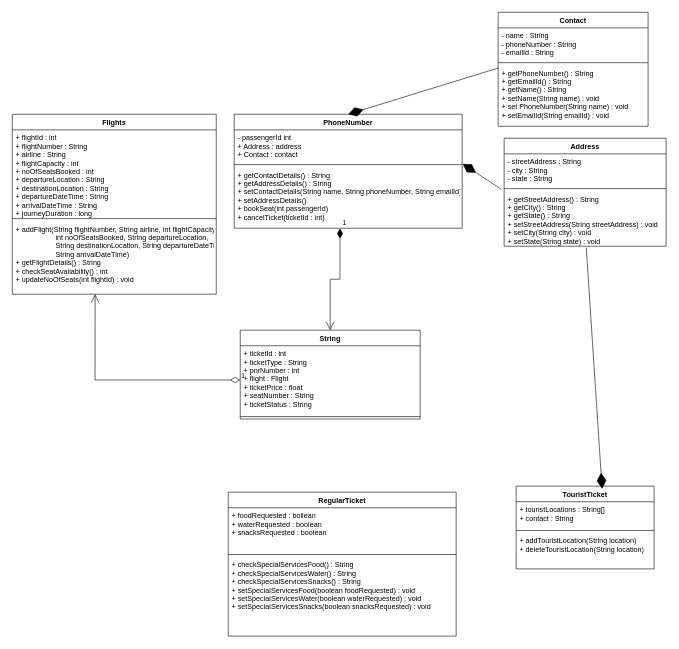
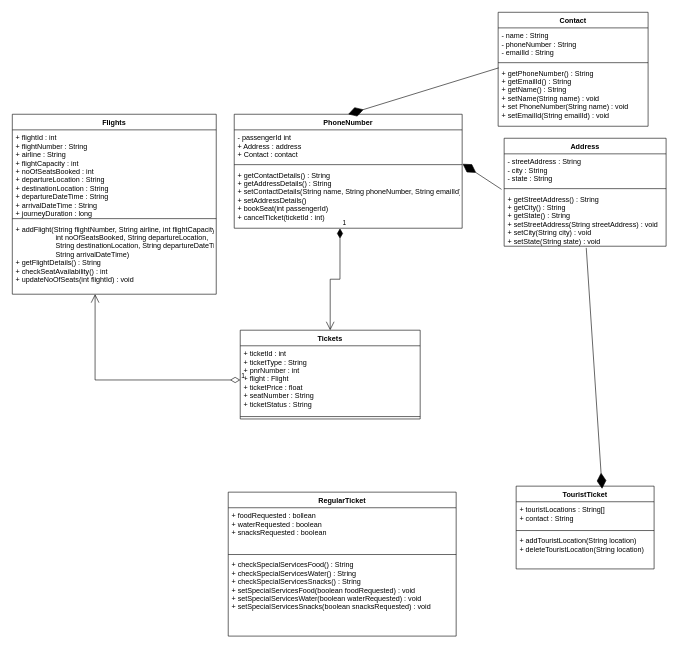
  <mxCell id="0" />
  <mxCell id="1" parent="0" />
  <mxCell id="2" value="PhoneNumber" style="swimlane;fontStyle=1;align=center;verticalAlign=top;childLayout=stackLayout;horizontal=1;startSize=26;horizontalStack=0;resizeParent=1;resizeParentMax=0;resizeLast=0;collapsible=1;marginBottom=0;" parent="1" vertex="1"><mxGeometry x="390" y="190" width="380" height="190" as="geometry" /></mxCell>
  <mxCell id="3" value="- passengerId int&#10;+ Address : address&#10;+ Contact : contact" style="text;strokeColor=none;fillColor=none;align=left;verticalAlign=top;spacingLeft=4;spacingRight=4;overflow=hidden;rotatable=0;points=[[0,0.5],[1,0.5]];portConstraint=eastwest;" parent="2" vertex="1"><mxGeometry y="26" width="380" height="54" as="geometry" /></mxCell>
  <mxCell id="4" value="" style="line;strokeWidth=1;fillColor=none;align=left;verticalAlign=middle;spacingTop=-1;spacingLeft=3;spacingRight=3;rotatable=0;labelPosition=right;points=[];portConstraint=eastwest;" parent="2" vertex="1"><mxGeometry y="80" width="380" height="8" as="geometry" /></mxCell>
  <mxCell id="5" value="+ getContactDetails() : String&#10;+ getAddressDetails() : String&#10;+ setContactDetails(String name, String phoneNumber, String emailId) : void&#10;+ setAddressDetails()&#10;+ bookSeat(int passengerId)&#10;+ cancelTicket(ticketId : int)" style="text;strokeColor=none;fillColor=none;align=left;verticalAlign=top;spacingLeft=4;spacingRight=4;overflow=hidden;rotatable=0;points=[[0,0.5],[1,0.5]];portConstraint=eastwest;" parent="2" vertex="1"><mxGeometry y="88" width="380" height="102" as="geometry" /></mxCell>
  <mxCell id="6" value="Flights" style="swimlane;fontStyle=1;align=center;verticalAlign=top;childLayout=stackLayout;horizontal=1;startSize=26;horizontalStack=0;resizeParent=1;resizeParentMax=0;resizeLast=0;collapsible=1;marginBottom=0;" parent="1" vertex="1"><mxGeometry x="20" y="190" width="340" height="300" as="geometry" /></mxCell>
  <mxCell id="7" value="+ flightId : int&#10;+ flightNumber : String&#10;+ airline : String&#10;+ flightCapacity : int&#10;+ noOfSeatsBooked : int&#10;+ departureLocation : String&#10;+ destinationLocation : String&#10;+ departureDateTime : String&#10;+ arrivalDateTime : String&#10;+ journeyDuration : long" style="text;strokeColor=none;fillColor=none;align=left;verticalAlign=top;spacingLeft=4;spacingRight=4;overflow=hidden;rotatable=0;points=[[0,0.5],[1,0.5]];portConstraint=eastwest;" parent="6" vertex="1"><mxGeometry y="26" width="340" height="144" as="geometry" /></mxCell>
  <mxCell id="8" value="" style="line;strokeWidth=1;fillColor=none;align=left;verticalAlign=middle;spacingTop=-1;spacingLeft=3;spacingRight=3;rotatable=0;labelPosition=right;points=[];portConstraint=eastwest;" parent="6" vertex="1"><mxGeometry y="170" width="340" height="8" as="geometry" /></mxCell>
  <mxCell id="9" value="+ addFlight(String flightNumber, String airline, int flightCapacity,&#10;                    int noOfSeatsBooked, String departureLocation,&#10;                    String destinationLocation, String departureDateTime,&#10;                    String arrivalDateTime)&#10;+ getFlightDetails() : String&#10;+ checkSeatAvailability() : int&#10;+ updateNoOfSeats(int flightId) : void" style="text;strokeColor=none;fillColor=none;align=left;verticalAlign=top;spacingLeft=4;spacingRight=4;overflow=hidden;rotatable=0;points=[[0,0.5],[1,0.5]];portConstraint=eastwest;" parent="6" vertex="1"><mxGeometry y="178" width="340" height="122" as="geometry" /></mxCell>
- <mxCell id="10" value="String" style="swimlane;fontStyle=1;align=center;verticalAlign=top;childLayout=stackLayout;horizontal=1;startSize=26;horizontalStack=0;resizeParent=1;resizeParentMax=0;resizeLast=0;collapsible=1;marginBottom=0;" parent="1" vertex="1"><mxGeometry x="400" y="550" width="300" height="148" as="geometry" /></mxCell>
+ <mxCell id="10" value="Tickets" style="swimlane;fontStyle=1;align=center;verticalAlign=top;childLayout=stackLayout;horizontal=1;startSize=26;horizontalStack=0;resizeParent=1;resizeParentMax=0;resizeLast=0;collapsible=1;marginBottom=0;" parent="1" vertex="1"><mxGeometry x="400" y="550" width="300" height="148" as="geometry" /></mxCell>
  <mxCell id="11" value="+ ticketId : int&#10;+ ticketType : String&#10;+ pnrNumber : int&#10;+ flight : Flight&#10;+ ticketPrice : float&#10;+ seatNumber : String&#10;+ ticketStatus : String&#10;" style="text;strokeColor=none;fillColor=none;align=left;verticalAlign=top;spacingLeft=4;spacingRight=4;overflow=hidden;rotatable=0;points=[[0,0.5],[1,0.5]];portConstraint=eastwest;" parent="10" vertex="1"><mxGeometry y="26" width="300" height="114" as="geometry" /></mxCell>
  <mxCell id="12" value="" style="line;strokeWidth=1;fillColor=none;align=left;verticalAlign=middle;spacingTop=-1;spacingLeft=3;spacingRight=3;rotatable=0;labelPosition=right;points=[];portConstraint=eastwest;" parent="10" vertex="1"><mxGeometry y="140" width="300" height="8" as="geometry" /></mxCell>
  <mxCell id="13" value="RegularTicket" style="swimlane;fontStyle=1;align=center;verticalAlign=top;childLayout=stackLayout;horizontal=1;startSize=26;horizontalStack=0;resizeParent=1;resizeParentMax=0;resizeLast=0;collapsible=1;marginBottom=0;" parent="1" vertex="1"><mxGeometry x="380" y="820" width="380" height="240" as="geometry" /></mxCell>
  <mxCell id="14" value="+ foodRequested : bollean&#10;+ waterRequested : boolean&#10;+ snacksRequested : boolean&#10;" style="text;strokeColor=none;fillColor=none;align=left;verticalAlign=top;spacingLeft=4;spacingRight=4;overflow=hidden;rotatable=0;points=[[0,0.5],[1,0.5]];portConstraint=eastwest;" parent="13" vertex="1"><mxGeometry y="26" width="380" height="74" as="geometry" /></mxCell>
  <mxCell id="15" value="" style="line;strokeWidth=1;fillColor=none;align=left;verticalAlign=middle;spacingTop=-1;spacingLeft=3;spacingRight=3;rotatable=0;labelPosition=right;points=[];portConstraint=eastwest;" parent="13" vertex="1"><mxGeometry y="100" width="380" height="8" as="geometry" /></mxCell>
  <mxCell id="16" value="+ checkSpecialServicesFood() : String&#10;+ checkSpecialServicesWater() : String&#10;+ checkSpecialServicesSnacks() : String&#10;+ setSpecialServicesFood(boolean foodRequested) : void&#10;+ setSpecialServicesWater(boolean waterRequested) : void&#10;+ setSpecialServicesSnacks(boolean snacksRequested) : void" style="text;strokeColor=none;fillColor=none;align=left;verticalAlign=top;spacingLeft=4;spacingRight=4;overflow=hidden;rotatable=0;points=[[0,0.5],[1,0.5]];portConstraint=eastwest;" parent="13" vertex="1"><mxGeometry y="108" width="380" height="132" as="geometry" /></mxCell>
  <mxCell id="17" value="TouristTicket" style="swimlane;fontStyle=1;align=center;verticalAlign=top;childLayout=stackLayout;horizontal=1;startSize=26;horizontalStack=0;resizeParent=1;resizeParentMax=0;resizeLast=0;collapsible=1;marginBottom=0;" parent="1" vertex="1"><mxGeometry x="860" y="810" width="230" height="138" as="geometry" /></mxCell>
  <mxCell id="18" value="+ touristLocations : String[]&#10;+ contact : String" style="text;strokeColor=none;fillColor=none;align=left;verticalAlign=top;spacingLeft=4;spacingRight=4;overflow=hidden;rotatable=0;points=[[0,0.5],[1,0.5]];portConstraint=eastwest;" parent="17" vertex="1"><mxGeometry y="26" width="230" height="44" as="geometry" /></mxCell>
  <mxCell id="19" value="" style="line;strokeWidth=1;fillColor=none;align=left;verticalAlign=middle;spacingTop=-1;spacingLeft=3;spacingRight=3;rotatable=0;labelPosition=right;points=[];portConstraint=eastwest;" parent="17" vertex="1"><mxGeometry y="70" width="230" height="8" as="geometry" /></mxCell>
  <mxCell id="20" value="+ addTouristLocation(String location)&#10;+ deleteTouristLocation(String location)" style="text;strokeColor=none;fillColor=none;align=left;verticalAlign=top;spacingLeft=4;spacingRight=4;overflow=hidden;rotatable=0;points=[[0,0.5],[1,0.5]];portConstraint=eastwest;" parent="17" vertex="1"><mxGeometry y="78" width="230" height="60" as="geometry" /></mxCell>
  <mxCell id="21" value="Address" style="swimlane;fontStyle=1;align=center;verticalAlign=top;childLayout=stackLayout;horizontal=1;startSize=26;horizontalStack=0;resizeParent=1;resizeParentMax=0;resizeLast=0;collapsible=1;marginBottom=0;" parent="1" vertex="1"><mxGeometry x="840" y="230" width="270" height="180" as="geometry" /></mxCell>
  <mxCell id="22" value="- streetAddress : String&#10;- city : String&#10;- state : String" style="text;strokeColor=none;fillColor=none;align=left;verticalAlign=top;spacingLeft=4;spacingRight=4;overflow=hidden;rotatable=0;points=[[0,0.5],[1,0.5]];portConstraint=eastwest;" parent="21" vertex="1"><mxGeometry y="26" width="270" height="54" as="geometry" /></mxCell>
  <mxCell id="23" value="" style="line;strokeWidth=1;fillColor=none;align=left;verticalAlign=middle;spacingTop=-1;spacingLeft=3;spacingRight=3;rotatable=0;labelPosition=right;points=[];portConstraint=eastwest;" parent="21" vertex="1"><mxGeometry y="80" width="270" height="8" as="geometry" /></mxCell>
  <mxCell id="24" value="+ getStreetAddress() : String&#10;+ getCity() : String&#10;+ getState() : String&#10;+ setStreetAddress(String streetAddress) : void&#10;+ setCity(String city) : void&#10;+ setState(String state) : void" style="text;strokeColor=none;fillColor=none;align=left;verticalAlign=top;spacingLeft=4;spacingRight=4;overflow=hidden;rotatable=0;points=[[0,0.5],[1,0.5]];portConstraint=eastwest;" parent="21" vertex="1"><mxGeometry y="88" width="270" height="92" as="geometry" /></mxCell>
  <mxCell id="25" value="" style="endArrow=diamondThin;endFill=1;endSize=24;html=1;rounded=0;exitX=-0.016;exitY=-0.03;exitDx=0;exitDy=0;exitPerimeter=0;entryX=1.002;entryY=1.05;entryDx=0;entryDy=0;entryPerimeter=0;" parent="1" source="24" target="3" edge="1"><mxGeometry width="160" relative="1" as="geometry"><mxPoint x="690" y="800" as="sourcePoint" /><mxPoint x="730" y="490" as="targetPoint" /></mxGeometry></mxCell>
  <mxCell id="26" value="1" style="endArrow=open;html=1;endSize=12;startArrow=diamondThin;startSize=14;startFill=0;edgeStyle=orthogonalEdgeStyle;align=left;verticalAlign=bottom;rounded=0;entryX=0.406;entryY=1;entryDx=0;entryDy=0;entryPerimeter=0;exitX=0;exitY=0.5;exitDx=0;exitDy=0;" parent="1" source="11" target="9" edge="1"><mxGeometry x="-1" y="3" relative="1" as="geometry"><mxPoint x="200" y="620" as="sourcePoint" /><mxPoint x="440" y="550" as="targetPoint" /></mxGeometry></mxCell>
  <mxCell id="27" value="1" style="endArrow=open;html=1;endSize=12;startArrow=diamondThin;startSize=14;startFill=1;edgeStyle=orthogonalEdgeStyle;align=left;verticalAlign=bottom;rounded=0;exitX=0.464;exitY=1.003;exitDx=0;exitDy=0;exitPerimeter=0;" parent="1" source="5" target="10" edge="1"><mxGeometry x="-1" y="3" relative="1" as="geometry"><mxPoint x="540" y="550" as="sourcePoint" /><mxPoint x="540" y="610" as="targetPoint" /></mxGeometry></mxCell>
  <mxCell id="28" value="Contact" style="swimlane;fontStyle=1;align=center;verticalAlign=top;childLayout=stackLayout;horizontal=1;startSize=26;horizontalStack=0;resizeParent=1;resizeParentMax=0;resizeLast=0;collapsible=1;marginBottom=0;" parent="1" vertex="1"><mxGeometry x="830" y="20" width="250" height="190" as="geometry" /></mxCell>
  <mxCell id="29" value="- name : String&#10;- phoneNumber : String&#10;- emailId : String&#10;" style="text;strokeColor=none;fillColor=none;align=left;verticalAlign=top;spacingLeft=4;spacingRight=4;overflow=hidden;rotatable=0;points=[[0,0.5],[1,0.5]];portConstraint=eastwest;" parent="28" vertex="1"><mxGeometry y="26" width="250" height="54" as="geometry" /></mxCell>
  <mxCell id="30" value="" style="line;strokeWidth=1;fillColor=none;align=left;verticalAlign=middle;spacingTop=-1;spacingLeft=3;spacingRight=3;rotatable=0;labelPosition=right;points=[];portConstraint=eastwest;" parent="28" vertex="1"><mxGeometry y="80" width="250" height="8" as="geometry" /></mxCell>
  <mxCell id="31" value="+ getPhoneNumber() : String&#10;+ getEmailId() : String&#10;+ getName() : String&#10;+ setName(String name) : void&#10;+ set PhoneNumber(String name) : void&#10;+ setEmailId(String emailId) : void" style="text;strokeColor=none;fillColor=none;align=left;verticalAlign=top;spacingLeft=4;spacingRight=4;overflow=hidden;rotatable=0;points=[[0,0.5],[1,0.5]];portConstraint=eastwest;" parent="28" vertex="1"><mxGeometry y="88" width="250" height="102" as="geometry" /></mxCell>
  <mxCell id="32" value="" style="endArrow=diamondThin;endFill=1;endSize=24;html=1;rounded=0;entryX=0.5;entryY=0;entryDx=0;entryDy=0;exitX=0.003;exitY=0.046;exitDx=0;exitDy=0;exitPerimeter=0;" parent="1" source="31" target="2" edge="1"><mxGeometry width="160" relative="1" as="geometry"><mxPoint x="540" as="sourcePoint" y="270" /><mxPoint x="700" as="targetPoint" y="270" /></mxGeometry></mxCell>
  <mxCell id="33" value="" style="endArrow=diamondThin;endFill=1;endSize=24;html=1;rounded=0;entryX=0.623;entryY=0.032;entryDx=0;entryDy=0;entryPerimeter=0;exitX=0.507;exitY=1.03;exitDx=0;exitDy=0;exitPerimeter=0;" parent="1" source="24" target="17" edge="1"><mxGeometry width="160" relative="1" as="geometry"><mxPoint x="540" y="470" as="sourcePoint" /><mxPoint x="700" y="470" as="targetPoint" /></mxGeometry></mxCell>
